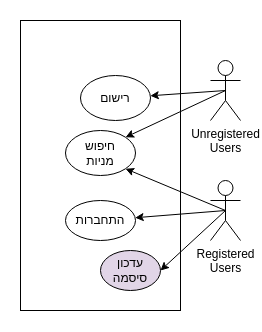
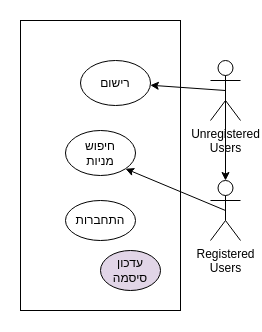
  <mxCell id="0" />
  <mxCell id="1" parent="0" />
  <mxCell id="2" value="" style="rounded=0;whiteSpace=wrap;html=1;" parent="1" vertex="1"><mxGeometry x="20" y="20" width="160" height="290" as="geometry" /></mxCell>
  <mxCell id="3" value="התחברות" style="ellipse;whiteSpace=wrap;html=1;noLabel=0;" parent="1" vertex="1"><mxGeometry x="65" y="200" width="70" height="40" as="geometry" /></mxCell>
  <mxCell id="4" value="עדכון סיסמה" style="ellipse;whiteSpace=wrap;html=1;noLabel=0;fillColor=#e1d5e7;" parent="1" vertex="1"><mxGeometry x="100" y="250" width="60" height="40" as="geometry" /></mxCell>
- <mxCell id="5" style="edgeStyle=none;html=1;exitX=0.5;exitY=0.5;exitDx=0;exitDy=0;exitPerimeter=0;" parent="1" source="8" target="3" edge="1"><mxGeometry relative="1" as="geometry" /></mxCell>
- <mxCell id="6" style="edgeStyle=none;html=1;exitX=0.5;exitY=0.5;exitDx=0;exitDy=0;exitPerimeter=0;entryX=1;entryY=0.5;entryDx=0;entryDy=0;" parent="1" source="8" target="4" edge="1"><mxGeometry relative="1" as="geometry" /></mxCell>
  <mxCell id="7" style="edgeStyle=none;html=1;exitX=0.5;exitY=0.5;exitDx=0;exitDy=0;exitPerimeter=0;entryX=1;entryY=1;entryDx=0;entryDy=0;" parent="1" source="8" target="13" edge="1"><mxGeometry relative="1" as="geometry" /></mxCell>
  <mxCell id="8" value="Registered&lt;br&gt;Users" style="shape=umlActor;verticalLabelPosition=bottom;verticalAlign=top;html=1;outlineConnect=0;" parent="1" vertex="1"><mxGeometry x="210" y="180" width="30" height="60" as="geometry" /></mxCell>
  <mxCell id="9" style="edgeStyle=none;html=1;exitX=0.5;exitY=0.5;exitDx=0;exitDy=0;exitPerimeter=0;" parent="1" source="11" target="12" edge="1"><mxGeometry relative="1" as="geometry" /></mxCell>
- <mxCell id="10" style="edgeStyle=none;html=1;exitX=0.5;exitY=0.5;exitDx=0;exitDy=0;exitPerimeter=0;entryX=1;entryY=0;entryDx=0;entryDy=0;" parent="1" source="11" target="13" edge="1"><mxGeometry relative="1" as="geometry" /></mxCell>
+ <mxCell id="10" style="edgeStyle=none;html=1;exitX=0.5;exitY=0.5;exitDx=0;exitDy=0;exitPerimeter=0;" parent="1" source="11" target="8" edge="1"><mxGeometry relative="1" as="geometry" /></mxCell>
  <mxCell id="11" value="Unregistered&lt;br&gt;Users" style="shape=umlActor;verticalLabelPosition=bottom;verticalAlign=top;html=1;outlineConnect=0;" parent="1" vertex="1"><mxGeometry x="210" y="60" width="30" height="60" as="geometry" /></mxCell>
- <mxCell id="12" value="רישום" style="ellipse;whiteSpace=wrap;html=1;noLabel=0;" parent="1" vertex="1"><mxGeometry x="80" y="75" width="70" height="45" as="geometry" /></mxCell>
+ <mxCell id="12" value="רישום" style="ellipse;whiteSpace=wrap;html=1;noLabel=0;" parent="1" vertex="1"><mxGeometry x="80" y="60" width="70" height="45" as="geometry" /></mxCell>
  <mxCell id="13" value="חיפוש&lt;br&gt;מניות" style="ellipse;whiteSpace=wrap;html=1;noLabel=0;" parent="1" vertex="1"><mxGeometry x="65" y="130" width="70" height="45" as="geometry" /></mxCell>
